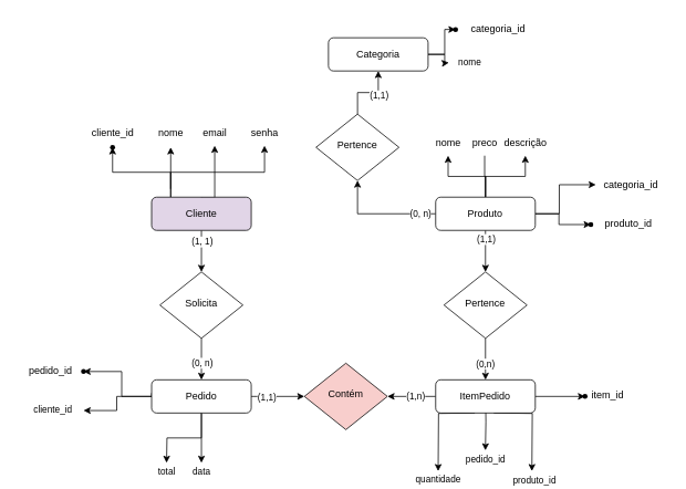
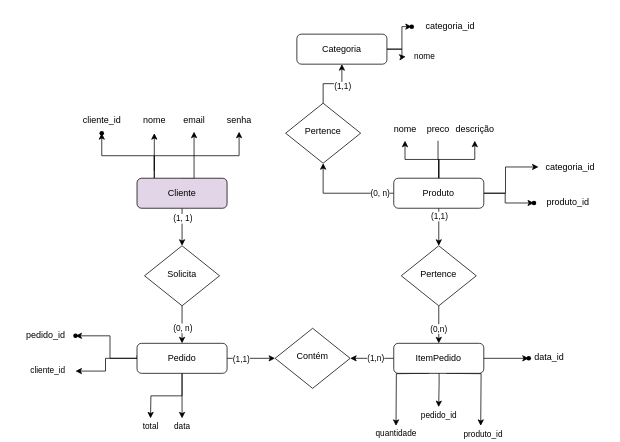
  <mxCell id="0" />
  <mxCell id="1" parent="0" />
  <mxCell id="2" style="edgeStyle=orthogonalEdgeStyle;rounded=0;orthogonalLoop=1;jettySize=auto;html=1;" edge="1" parent="1"><mxGeometry relative="1" as="geometry"><mxPoint x="242" y="277" as="sourcePoint" /><mxPoint x="242" y="327" as="targetPoint" /></mxGeometry></mxCell>
  <mxCell id="3" value="(1, 1)" style="edgeLabel;html=1;align=center;verticalAlign=middle;resizable=0;points=[];" vertex="1" connectable="0" parent="2"><mxGeometry x="-0.49" y="-3" relative="1" as="geometry"><mxPoint x="3" as="offset" /></mxGeometry></mxCell>
  <mxCell id="4" value="" style="edgeStyle=orthogonalEdgeStyle;rounded=0;orthogonalLoop=1;jettySize=auto;html=1;" edge="1" parent="1"><mxGeometry relative="1" as="geometry"><mxPoint x="205.004" y="237" as="sourcePoint" /><mxPoint x="135" y="177" as="targetPoint" /><Array as="points"><mxPoint x="205" y="207" /><mxPoint x="135" y="207" /></Array></mxGeometry></mxCell>
  <mxCell id="5" value="" style="edgeStyle=orthogonalEdgeStyle;rounded=0;orthogonalLoop=1;jettySize=auto;html=1;" edge="1" parent="1"><mxGeometry relative="1" as="geometry"><mxPoint x="205" y="227" as="sourcePoint" /><mxPoint x="205" y="177" as="targetPoint" /><Array as="points"><mxPoint x="205" y="207" /><mxPoint x="205" y="207" /></Array></mxGeometry></mxCell>
  <mxCell id="6" style="edgeStyle=orthogonalEdgeStyle;rounded=0;orthogonalLoop=1;jettySize=auto;html=1;" edge="1" parent="1"><mxGeometry relative="1" as="geometry"><mxPoint x="242" y="237" as="sourcePoint" /><mxPoint x="258" y="175" as="targetPoint" /><Array as="points"><mxPoint x="258" y="238" /></Array></mxGeometry></mxCell>
  <mxCell id="7" style="edgeStyle=orthogonalEdgeStyle;rounded=0;orthogonalLoop=1;jettySize=auto;html=1;" edge="1" parent="1"><mxGeometry relative="1" as="geometry"><mxPoint x="205" y="237" as="sourcePoint" /><mxPoint x="318" y="175" as="targetPoint" /><Array as="points"><mxPoint x="205" y="207" /><mxPoint x="318" y="207" /></Array></mxGeometry></mxCell>
  <mxCell id="8" value="Cliente" style="rounded=1;whiteSpace=wrap;html=1;fontSize=12;glass=0;strokeWidth=1;shadow=0;fillColor=#e1d5e7;" parent="1" vertex="1"><mxGeometry x="182" y="237" width="120" height="40" as="geometry" /></mxCell>
  <mxCell id="9" style="edgeStyle=orthogonalEdgeStyle;rounded=0;orthogonalLoop=1;jettySize=auto;html=1;entryX=0.5;entryY=0;entryDx=0;entryDy=0;" edge="1" parent="1" source="11" target="41"><mxGeometry relative="1" as="geometry" /></mxCell>
  <mxCell id="10" value="(0, n)" style="edgeLabel;html=1;align=center;verticalAlign=middle;resizable=0;points=[];" vertex="1" connectable="0" parent="9"><mxGeometry x="0.156" relative="1" as="geometry"><mxPoint as="offset" /></mxGeometry></mxCell>
  <mxCell id="11" value="Solicita" style="rhombus;whiteSpace=wrap;html=1;shadow=0;fontFamily=Helvetica;fontSize=12;align=center;strokeWidth=1;spacing=6;spacingTop=-4;" parent="1" vertex="1"><mxGeometry x="192" y="327" width="100" height="80" as="geometry" /></mxCell>
  <mxCell id="12" style="edgeStyle=orthogonalEdgeStyle;rounded=0;orthogonalLoop=1;jettySize=auto;html=1;" edge="1" parent="1" source="21" target="44"><mxGeometry relative="1" as="geometry" /></mxCell>
  <mxCell id="13" value="(1,1)" style="edgeLabel;html=1;align=center;verticalAlign=middle;resizable=0;points=[];" vertex="1" connectable="0" parent="12"><mxGeometry x="-0.617" y="1" relative="1" as="geometry"><mxPoint x="-1" as="offset" /></mxGeometry></mxCell>
  <mxCell id="14" style="edgeStyle=orthogonalEdgeStyle;rounded=0;orthogonalLoop=1;jettySize=auto;html=1;" edge="1" parent="1" source="21" target="51"><mxGeometry relative="1" as="geometry" /></mxCell>
  <mxCell id="15" style="edgeStyle=orthogonalEdgeStyle;rounded=0;orthogonalLoop=1;jettySize=auto;html=1;endArrow=none;" edge="1" parent="1" source="21" target="52"><mxGeometry relative="1" as="geometry" /></mxCell>
  <mxCell id="16" style="edgeStyle=orthogonalEdgeStyle;rounded=0;orthogonalLoop=1;jettySize=auto;html=1;" edge="1" parent="1" source="21" target="53"><mxGeometry relative="1" as="geometry" /></mxCell>
  <mxCell id="17" style="edgeStyle=orthogonalEdgeStyle;rounded=0;orthogonalLoop=1;jettySize=auto;html=1;" edge="1" parent="1"><mxGeometry relative="1" as="geometry"><mxPoint x="644.11" y="257" as="sourcePoint" /><mxPoint x="717" y="222" as="targetPoint" /><Array as="points"><mxPoint x="673" y="257" /><mxPoint x="673" y="222" /></Array></mxGeometry></mxCell>
  <mxCell id="18" value="" style="edgeStyle=orthogonalEdgeStyle;rounded=0;orthogonalLoop=1;jettySize=auto;html=1;" edge="1" parent="1" source="21" target="56"><mxGeometry relative="1" as="geometry" /></mxCell>
  <mxCell id="19" style="edgeStyle=orthogonalEdgeStyle;rounded=0;orthogonalLoop=1;jettySize=auto;html=1;entryX=0.5;entryY=1;entryDx=0;entryDy=0;" edge="1" parent="1" source="21" target="67"><mxGeometry relative="1" as="geometry" /></mxCell>
  <mxCell id="20" value="(0, n)" style="edgeLabel;html=1;align=center;verticalAlign=middle;resizable=0;points=[];" vertex="1" connectable="0" parent="19"><mxGeometry x="-0.72" y="-1" relative="1" as="geometry"><mxPoint as="offset" /></mxGeometry></mxCell>
  <mxCell id="21" value="Produto" style="rounded=1;whiteSpace=wrap;html=1;fontSize=12;glass=0;strokeWidth=1;shadow=0;" parent="1" vertex="1"><mxGeometry x="524.11" y="237" width="120" height="40" as="geometry" /></mxCell>
  <mxCell id="22" style="edgeStyle=orthogonalEdgeStyle;rounded=0;orthogonalLoop=1;jettySize=auto;html=1;" edge="1" parent="1" source="31" target="45"><mxGeometry relative="1" as="geometry" /></mxCell>
  <mxCell id="23" value="(1,n)" style="edgeLabel;html=1;align=center;verticalAlign=middle;resizable=0;points=[];" vertex="1" connectable="0" parent="22"><mxGeometry x="-0.136" y="-1" relative="1" as="geometry"><mxPoint as="offset" /></mxGeometry></mxCell>
  <mxCell id="24" value="" style="edgeStyle=orthogonalEdgeStyle;rounded=0;orthogonalLoop=1;jettySize=auto;html=1;" edge="1" parent="1" source="31" target="59"><mxGeometry relative="1" as="geometry" /></mxCell>
  <mxCell id="25" style="edgeStyle=orthogonalEdgeStyle;rounded=0;orthogonalLoop=1;jettySize=auto;html=1;" edge="1" parent="1"><mxGeometry relative="1" as="geometry"><mxPoint x="640" y="567" as="targetPoint" /><mxPoint x="594.12" y="497" as="sourcePoint" /></mxGeometry></mxCell>
  <mxCell id="26" value="produto_id " style="edgeLabel;html=1;align=center;verticalAlign=middle;resizable=0;points=[];" vertex="1" connectable="0" parent="25"><mxGeometry x="0.966" relative="1" as="geometry"><mxPoint x="2" y="12" as="offset" /></mxGeometry></mxCell>
  <mxCell id="27" style="edgeStyle=orthogonalEdgeStyle;rounded=0;orthogonalLoop=1;jettySize=auto;html=1;" edge="1" parent="1"><mxGeometry relative="1" as="geometry"><mxPoint x="527.11" y="567" as="targetPoint" /><mxPoint x="571.23" y="497" as="sourcePoint" /></mxGeometry></mxCell>
  <mxCell id="28" value="quantidade " style="edgeLabel;html=1;align=center;verticalAlign=middle;resizable=0;points=[];" vertex="1" connectable="0" parent="27"><mxGeometry x="0.965" y="1" relative="1" as="geometry"><mxPoint x="-2" y="12" as="offset" /></mxGeometry></mxCell>
  <mxCell id="29" style="edgeStyle=orthogonalEdgeStyle;rounded=0;orthogonalLoop=1;jettySize=auto;html=1;" edge="1" parent="1"><mxGeometry relative="1" as="geometry"><mxPoint x="584" y="542" as="targetPoint" /><mxPoint x="584.12" y="472" as="sourcePoint" /></mxGeometry></mxCell>
  <mxCell id="30" value="pedido_id " style="edgeLabel;html=1;align=center;verticalAlign=middle;resizable=0;points=[];" vertex="1" connectable="0" parent="29"><mxGeometry x="0.97" y="-5" relative="1" as="geometry"><mxPoint x="4" y="12" as="offset" /></mxGeometry></mxCell>
  <mxCell id="31" value="ItemPedido" style="rounded=1;whiteSpace=wrap;html=1;fontSize=12;glass=0;strokeWidth=1;shadow=0;" parent="1" vertex="1"><mxGeometry x="524.11" y="457" width="120" height="40" as="geometry" /></mxCell>
  <mxCell id="32" style="edgeStyle=orthogonalEdgeStyle;rounded=0;orthogonalLoop=1;jettySize=auto;html=1;entryX=0;entryY=0.5;entryDx=0;entryDy=0;" edge="1" parent="1" source="41" target="45"><mxGeometry relative="1" as="geometry" /></mxCell>
  <mxCell id="33" value="(1,1)" style="edgeLabel;html=1;align=center;verticalAlign=middle;resizable=0;points=[];" vertex="1" connectable="0" parent="32"><mxGeometry x="-0.682" y="-1" relative="1" as="geometry"><mxPoint x="8" y="-1" as="offset" /></mxGeometry></mxCell>
  <mxCell id="34" style="edgeStyle=orthogonalEdgeStyle;rounded=0;orthogonalLoop=1;jettySize=auto;html=1;" edge="1" parent="1" source="41"><mxGeometry relative="1" as="geometry"><mxPoint x="242" y="557" as="targetPoint" /></mxGeometry></mxCell>
  <mxCell id="35" value="data " style="edgeLabel;html=1;align=center;verticalAlign=middle;resizable=0;points=[];" vertex="1" connectable="0" parent="34"><mxGeometry x="1" y="-1" relative="1" as="geometry"><mxPoint x="1" y="10" as="offset" /></mxGeometry></mxCell>
  <mxCell id="36" style="edgeStyle=orthogonalEdgeStyle;rounded=0;orthogonalLoop=1;jettySize=auto;html=1;" edge="1" parent="1" source="41"><mxGeometry relative="1" as="geometry"><mxPoint x="200" y="557" as="targetPoint" /></mxGeometry></mxCell>
  <mxCell id="37" value="total " style="edgeLabel;html=1;align=center;verticalAlign=middle;resizable=0;points=[];" vertex="1" connectable="0" parent="36"><mxGeometry x="1" y="1" relative="1" as="geometry"><mxPoint x="-1" y="10" as="offset" /></mxGeometry></mxCell>
  <mxCell id="38" value="" style="edgeStyle=orthogonalEdgeStyle;rounded=0;orthogonalLoop=1;jettySize=auto;html=1;" edge="1" parent="1" source="41" target="57"><mxGeometry relative="1" as="geometry" /></mxCell>
  <mxCell id="39" style="edgeStyle=orthogonalEdgeStyle;rounded=0;orthogonalLoop=1;jettySize=auto;html=1;" edge="1" parent="1"><mxGeometry relative="1" as="geometry"><mxPoint x="100" y="494" as="targetPoint" /><mxPoint x="182" y="472.99" as="sourcePoint" /><Array as="points"><mxPoint x="182" y="477" /><mxPoint x="140" y="477" /><mxPoint x="140" y="494" /></Array></mxGeometry></mxCell>
  <mxCell id="40" value="cliente_id " style="edgeLabel;html=1;align=center;verticalAlign=middle;resizable=0;points=[];" vertex="1" connectable="0" parent="39"><mxGeometry x="1" y="-2" relative="1" as="geometry"><mxPoint x="-38" as="offset" /></mxGeometry></mxCell>
  <mxCell id="41" value="Pedido" style="rounded=1;whiteSpace=wrap;html=1;fontSize=12;glass=0;strokeWidth=1;shadow=0;" parent="1" vertex="1"><mxGeometry x="182" y="457" width="120" height="40" as="geometry" /></mxCell>
  <mxCell id="42" style="edgeStyle=orthogonalEdgeStyle;rounded=0;orthogonalLoop=1;jettySize=auto;html=1;entryX=0.5;entryY=0;entryDx=0;entryDy=0;" edge="1" parent="1" source="44" target="31"><mxGeometry relative="1" as="geometry" /></mxCell>
  <mxCell id="43" value="(0,n)" style="edgeLabel;html=1;align=center;verticalAlign=middle;resizable=0;points=[];" vertex="1" connectable="0" parent="42"><mxGeometry x="0.206" y="-1" relative="1" as="geometry"><mxPoint as="offset" /></mxGeometry></mxCell>
  <mxCell id="44" value="Pertence" style="rhombus;whiteSpace=wrap;html=1;shadow=0;fontFamily=Helvetica;fontSize=12;align=center;strokeWidth=1;spacing=6;spacingTop=-4;" vertex="1" parent="1"><mxGeometry x="534.11" y="327" width="100" height="80" as="geometry" /></mxCell>
- <mxCell id="45" value="Contém" style="rhombus;whiteSpace=wrap;html=1;shadow=0;fontFamily=Helvetica;fontSize=12;align=center;strokeWidth=1;spacing=6;spacingTop=-4;fillColor=#f8cecc;" vertex="1" parent="1"><mxGeometry x="366" y="437" width="100" height="80" as="geometry" /></mxCell>
+ <mxCell id="45" value="Contém" style="rhombus;whiteSpace=wrap;html=1;shadow=0;fontFamily=Helvetica;fontSize=12;align=center;strokeWidth=1;spacing=6;spacingTop=-4;" vertex="1" parent="1"><mxGeometry x="366" y="437" width="100" height="80" as="geometry" /></mxCell>
  <mxCell id="46" value="" style="shape=waypoint;sketch=0;size=6;pointerEvents=1;points=[];fillColor=default;resizable=0;rotatable=0;perimeter=centerPerimeter;snapToPoint=1;rounded=1;glass=0;strokeWidth=1;shadow=0;" vertex="1" parent="1"><mxGeometry x="125" y="167" width="20" height="20" as="geometry" /></mxCell>
  <mxCell id="47" value="cliente_id " style="text;html=1;align=center;verticalAlign=middle;resizable=0;points=[];autosize=1;strokeColor=none;fillColor=none;" vertex="1" parent="1"><mxGeometry x="100" y="145" width="70" height="30" as="geometry" /></mxCell>
  <mxCell id="48" value="nome " style="text;html=1;align=center;verticalAlign=middle;resizable=0;points=[];autosize=1;strokeColor=none;fillColor=none;" vertex="1" parent="1"><mxGeometry x="180" y="145" width="50" height="30" as="geometry" /></mxCell>
  <mxCell id="49" value="email " style="text;html=1;align=center;verticalAlign=middle;resizable=0;points=[];autosize=1;strokeColor=none;fillColor=none;" vertex="1" parent="1"><mxGeometry x="233" y="145" width="50" height="30" as="geometry" /></mxCell>
  <mxCell id="50" value="senha " style="text;html=1;align=center;verticalAlign=middle;resizable=0;points=[];autosize=1;strokeColor=none;fillColor=none;" vertex="1" parent="1"><mxGeometry x="288" y="145" width="60" height="30" as="geometry" /></mxCell>
  <mxCell id="51" value="nome " style="text;html=1;align=center;verticalAlign=middle;resizable=0;points=[];autosize=1;strokeColor=none;fillColor=none;" vertex="1" parent="1"><mxGeometry x="514.11" y="157" width="50" height="30" as="geometry" /></mxCell>
  <mxCell id="52" value="preco" style="text;html=1;align=center;verticalAlign=middle;resizable=0;points=[];autosize=1;strokeColor=none;fillColor=none;" vertex="1" parent="1"><mxGeometry x="558.11" y="157" width="50" height="30" as="geometry" /></mxCell>
  <mxCell id="53" value="descrição " style="text;html=1;align=center;verticalAlign=middle;resizable=0;points=[];autosize=1;strokeColor=none;fillColor=none;" vertex="1" parent="1"><mxGeometry x="597.11" y="157" width="70" height="30" as="geometry" /></mxCell>
  <mxCell id="54" value="categoria_id " style="text;html=1;align=center;verticalAlign=middle;resizable=0;points=[];autosize=1;strokeColor=none;fillColor=none;" vertex="1" parent="1"><mxGeometry x="714" y="207" width="90" height="30" as="geometry" /></mxCell>
  <mxCell id="55" value="produto_id " style="text;html=1;align=center;verticalAlign=middle;resizable=0;points=[];autosize=1;strokeColor=none;fillColor=none;" vertex="1" parent="1"><mxGeometry x="716" y="254" width="80" height="30" as="geometry" /></mxCell>
  <mxCell id="56" value="" style="shape=waypoint;sketch=0;size=6;pointerEvents=1;points=[];fillColor=default;resizable=0;rotatable=0;perimeter=centerPerimeter;snapToPoint=1;rounded=1;glass=0;strokeWidth=1;shadow=0;" vertex="1" parent="1"><mxGeometry x="701" y="260" width="20" height="20" as="geometry" /></mxCell>
  <mxCell id="57" value="" style="shape=waypoint;sketch=0;size=6;pointerEvents=1;points=[];fillColor=default;resizable=0;rotatable=0;perimeter=centerPerimeter;snapToPoint=1;rounded=1;glass=0;strokeWidth=1;shadow=0;" vertex="1" parent="1"><mxGeometry x="90" y="437" width="20" height="20" as="geometry" /></mxCell>
  <mxCell id="58" value="pedido_id " style="text;html=1;align=center;verticalAlign=middle;resizable=0;points=[];autosize=1;strokeColor=none;fillColor=none;" vertex="1" parent="1"><mxGeometry x="20" y="432" width="80" height="30" as="geometry" /></mxCell>
  <mxCell id="59" value="" style="shape=waypoint;sketch=0;size=6;pointerEvents=1;points=[];fillColor=default;resizable=0;rotatable=0;perimeter=centerPerimeter;snapToPoint=1;rounded=1;glass=0;strokeWidth=1;shadow=0;" vertex="1" parent="1"><mxGeometry x="694" y="467" width="20" height="20" as="geometry" /></mxCell>
- <mxCell id="60" value="item_id " style="text;html=1;align=center;verticalAlign=middle;resizable=0;points=[];autosize=1;strokeColor=none;fillColor=none;" vertex="1" parent="1"><mxGeometry x="701" y="461" width="60" height="30" as="geometry" /></mxCell>
+ <mxCell id="60" value="data_id " style="text;html=1;align=center;verticalAlign=middle;resizable=0;points=[];autosize=1;strokeColor=none;fillColor=none;" vertex="1" parent="1"><mxGeometry x="701" y="461" width="60" height="30" as="geometry" /></mxCell>
  <mxCell id="61" value="" style="edgeStyle=orthogonalEdgeStyle;rounded=0;orthogonalLoop=1;jettySize=auto;html=1;" edge="1" parent="1" source="64" target="68"><mxGeometry relative="1" as="geometry" /></mxCell>
  <mxCell id="62" style="edgeStyle=orthogonalEdgeStyle;rounded=0;orthogonalLoop=1;jettySize=auto;html=1;" edge="1" parent="1" source="64"><mxGeometry relative="1" as="geometry"><mxPoint x="540" y="75" as="targetPoint" /></mxGeometry></mxCell>
  <mxCell id="63" value="nome " style="edgeLabel;html=1;align=center;verticalAlign=middle;resizable=0;points=[];" vertex="1" connectable="0" parent="62"><mxGeometry x="1" y="-4" relative="1" as="geometry"><mxPoint x="24" y="-4" as="offset" /></mxGeometry></mxCell>
  <mxCell id="64" value="Categoria" style="rounded=1;whiteSpace=wrap;html=1;fontSize=12;glass=0;strokeWidth=1;shadow=0;" vertex="1" parent="1"><mxGeometry x="395" y="45" width="120" height="40" as="geometry" /></mxCell>
  <mxCell id="65" style="edgeStyle=orthogonalEdgeStyle;rounded=0;orthogonalLoop=1;jettySize=auto;html=1;entryX=0.5;entryY=1;entryDx=0;entryDy=0;" edge="1" parent="1" source="67" target="64"><mxGeometry relative="1" as="geometry" /></mxCell>
  <mxCell id="66" value="(1,1)" style="edgeLabel;html=1;align=center;verticalAlign=middle;resizable=0;points=[];" vertex="1" connectable="0" parent="65"><mxGeometry x="0.358" relative="1" as="geometry"><mxPoint y="4" as="offset" /></mxGeometry></mxCell>
  <mxCell id="67" value="Pertence" style="rhombus;whiteSpace=wrap;html=1;shadow=0;fontFamily=Helvetica;fontSize=12;align=center;strokeWidth=1;spacing=6;spacingTop=-4;" vertex="1" parent="1"><mxGeometry x="380" y="137" width="100" height="80" as="geometry" /></mxCell>
  <mxCell id="68" value="" style="shape=waypoint;sketch=0;size=6;pointerEvents=1;points=[];fillColor=default;resizable=0;rotatable=0;perimeter=centerPerimeter;snapToPoint=1;rounded=1;glass=0;strokeWidth=1;shadow=0;" vertex="1" parent="1"><mxGeometry x="538.11" y="25" width="20" height="20" as="geometry" /></mxCell>
  <mxCell id="69" value="categoria_id " style="text;html=1;align=center;verticalAlign=middle;resizable=0;points=[];autosize=1;strokeColor=none;fillColor=none;" vertex="1" parent="1"><mxGeometry x="554.11" y="20" width="90" height="30" as="geometry" /></mxCell>
